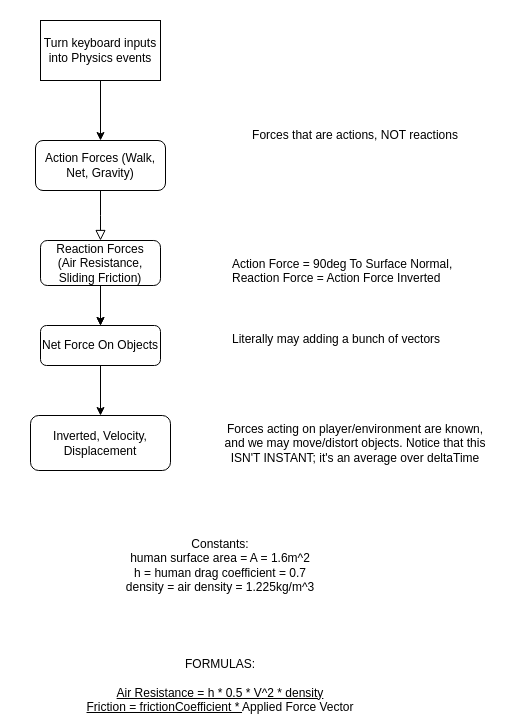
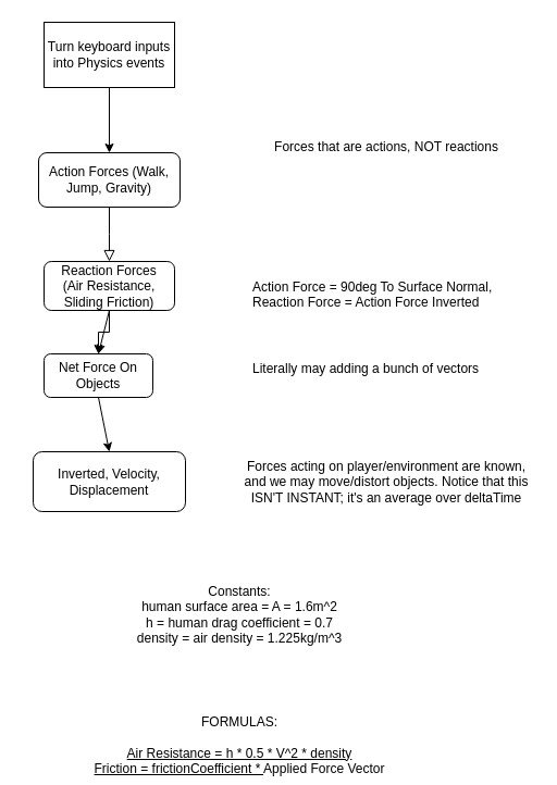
  <mxCell id="0" />
  <mxCell id="1" parent="0" />
  <mxCell id="2" value="" style="rounded=0;html=1;jettySize=auto;orthogonalLoop=1;fontSize=11;endArrow=block;endFill=0;endSize=8;strokeWidth=1;shadow=0;labelBackgroundColor=none;edgeStyle=orthogonalEdgeStyle;" parent="1" source="3" edge="1"><mxGeometry relative="1" as="geometry"><mxPoint x="100" y="240" as="targetPoint" /></mxGeometry></mxCell>
- <mxCell id="3" value="Action Forces (Walk, Net, Gravity)" style="rounded=1;whiteSpace=wrap;html=1;fontSize=12;glass=0;strokeWidth=1;shadow=0;" parent="1" vertex="1"><mxGeometry x="35" y="140" width="130" height="50" as="geometry" /></mxCell>
+ <mxCell id="3" value="Action Forces (Walk, Jump, Gravity)" style="rounded=1;whiteSpace=wrap;html=1;fontSize=12;glass=0;strokeWidth=1;shadow=0;" parent="1" vertex="1"><mxGeometry x="35" y="140" width="130" height="50" as="geometry" /></mxCell>
  <mxCell id="4" value="" style="edgeStyle=orthogonalEdgeStyle;rounded=0;orthogonalLoop=1;jettySize=auto;html=1;exitX=0.5;exitY=1;exitDx=0;exitDy=0;" parent="1" source="5" target="8" edge="1"><mxGeometry relative="1" as="geometry"><mxPoint x="100" y="215" as="sourcePoint" /></mxGeometry></mxCell>
  <mxCell id="5" value="Reaction Forces&lt;br&gt;(Air Resistance, Sliding Friction)" style="rounded=1;whiteSpace=wrap;html=1;fontSize=12;glass=0;strokeWidth=1;shadow=0;" parent="1" vertex="1"><mxGeometry x="40" y="240" width="120" height="45" as="geometry" /></mxCell>
  <mxCell id="6" value="Turn keyboard inputs into Physics events" style="rounded=0;whiteSpace=wrap;html=1;" parent="1" vertex="1"><mxGeometry x="40" y="20" width="120" height="60" as="geometry" /></mxCell>
  <mxCell id="7" value="" style="endArrow=classic;html=1;rounded=0;entryX=0.5;entryY=0;entryDx=0;entryDy=0;" parent="1" target="3" edge="1"><mxGeometry width="50" height="50" relative="1" as="geometry"><mxPoint x="100" y="80" as="sourcePoint" /><mxPoint x="140" y="30" as="targetPoint" /></mxGeometry></mxCell>
- <mxCell id="8" value="Net Force On Objects" style="rounded=1;whiteSpace=wrap;html=1;fontSize=12;glass=0;strokeWidth=1;shadow=0;" parent="1" vertex="1"><mxGeometry x="40" y="325" width="120" height="40" as="geometry" /></mxCell>
+ <mxCell id="8" value="Net Force On Objects" style="rounded=1;whiteSpace=wrap;html=1;fontSize=12;glass=0;strokeWidth=1;shadow=0;" parent="1" vertex="1"><mxGeometry x="40" y="325" width="100" height="40" as="geometry" /></mxCell>
  <mxCell id="9" value="Forces acting on player/environment are known, and we may move/distort objects. Notice that this ISN'T INSTANT; it's an average over deltaTime" style="text;html=1;strokeColor=none;fillColor=none;align=center;verticalAlign=middle;whiteSpace=wrap;rounded=0;" parent="1" vertex="1"><mxGeometry x="220" y="427.5" width="270" height="30" as="geometry" /></mxCell>
  <mxCell id="10" value="" style="endArrow=classic;html=1;rounded=0;entryX=0.5;entryY=0;entryDx=0;entryDy=0;exitX=0.5;exitY=1;exitDx=0;exitDy=0;" parent="1" source="5" target="8" edge="1"><mxGeometry width="50" height="50" relative="1" as="geometry"><mxPoint x="110" y="235" as="sourcePoint" /><mxPoint x="110" y="255" as="targetPoint" /></mxGeometry></mxCell>
  <mxCell id="11" value="Action Force = 90deg To Surface Normal, &#13;&#10;Reaction Force = Action Force Inverted" style="text;whiteSpace=wrap;html=1;" parent="1" vertex="1"><mxGeometry x="230" y="250" width="250" height="40" as="geometry" /></mxCell>
  <mxCell id="12" value="" style="endArrow=classic;html=1;rounded=0;exitX=0.5;exitY=1;exitDx=0;exitDy=0;" parent="1" source="8" edge="1"><mxGeometry width="50" height="50" relative="1" as="geometry"><mxPoint x="110" y="295" as="sourcePoint" /><mxPoint x="100" y="415" as="targetPoint" /></mxGeometry></mxCell>
  <mxCell id="13" value="Inverted, Velocity, Displacement" style="rounded=1;whiteSpace=wrap;html=1;fontSize=12;glass=0;strokeWidth=1;shadow=0;" parent="1" vertex="1"><mxGeometry x="30" y="415" width="140" height="55" as="geometry" /></mxCell>
  <mxCell id="14" value="Forces that are actions, NOT reactions" style="text;html=1;strokeColor=none;fillColor=none;align=center;verticalAlign=middle;whiteSpace=wrap;rounded=0;" parent="1" vertex="1"><mxGeometry x="220" y="120" width="270" height="30" as="geometry" /></mxCell>
  <mxCell id="15" value="FORMULAS:&lt;br&gt;&lt;u&gt;&lt;br&gt;Air Resistance = h * 0.5 * V^2 * density&lt;br&gt;Friction = frictionCoefficient * &lt;/u&gt;Applied Force Vector" style="text;html=1;strokeColor=none;fillColor=none;align=center;verticalAlign=middle;whiteSpace=wrap;rounded=0;" parent="1" vertex="1"><mxGeometry x="20" y="670" width="400" height="30" as="geometry" /></mxCell>
  <mxCell id="16" value="Constants:&lt;br&gt;human surface area = A = 1.6m^2&lt;br&gt;h = human drag coefficient = 0.7&lt;br&gt;density = air density = 1.225kg/m^3&lt;br&gt;" style="text;html=1;strokeColor=none;fillColor=none;align=center;verticalAlign=middle;whiteSpace=wrap;rounded=0;" parent="1" vertex="1"><mxGeometry x="20" y="550" width="400" height="30" as="geometry" /></mxCell>
  <mxCell id="17" value="Literally may adding a bunch of vectors" style="text;whiteSpace=wrap;html=1;" parent="1" vertex="1"><mxGeometry x="230" y="325" width="250" height="40" as="geometry" /></mxCell>
